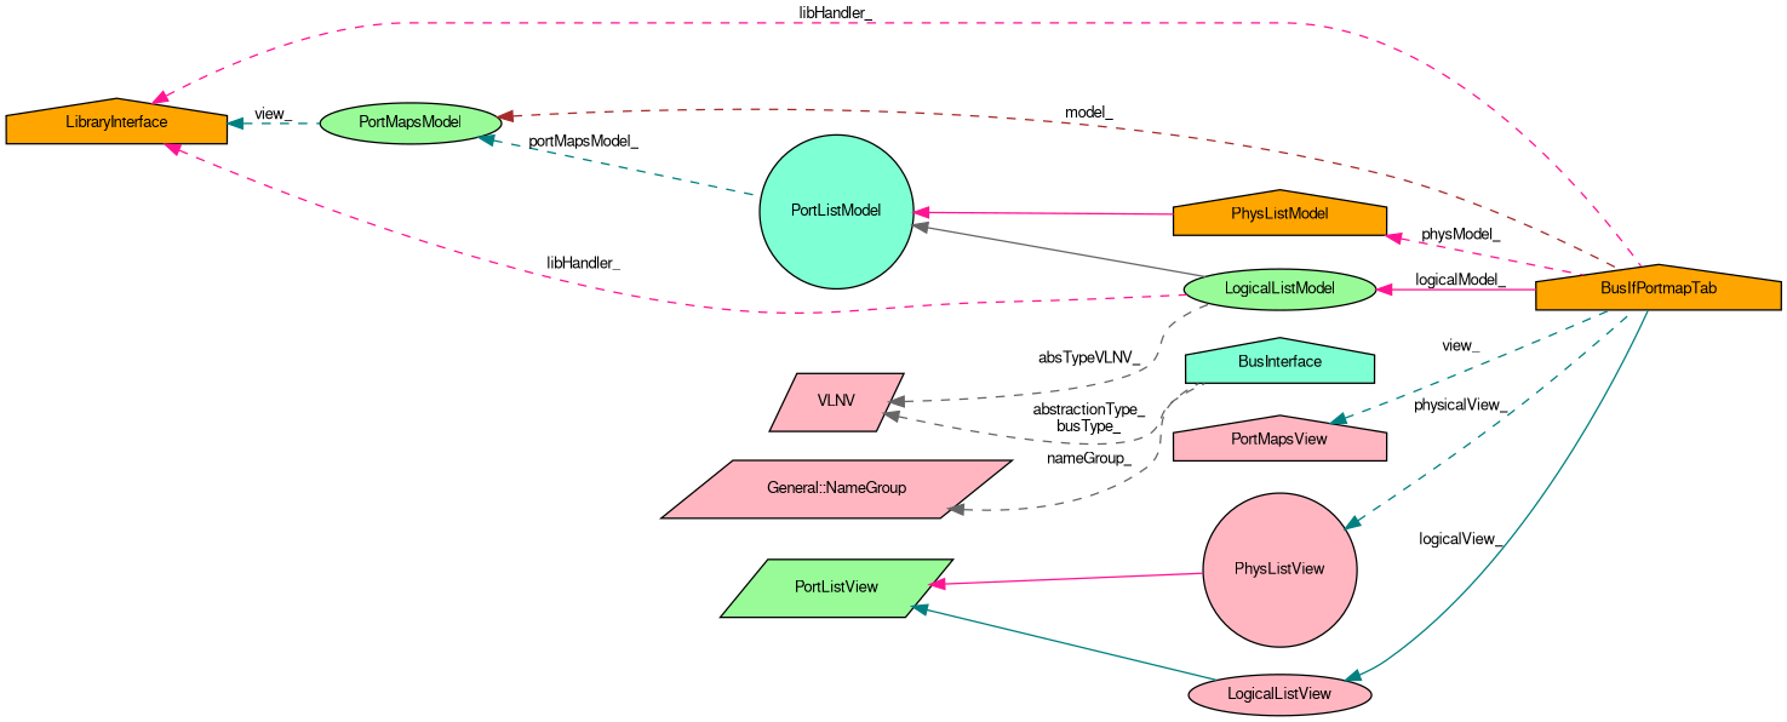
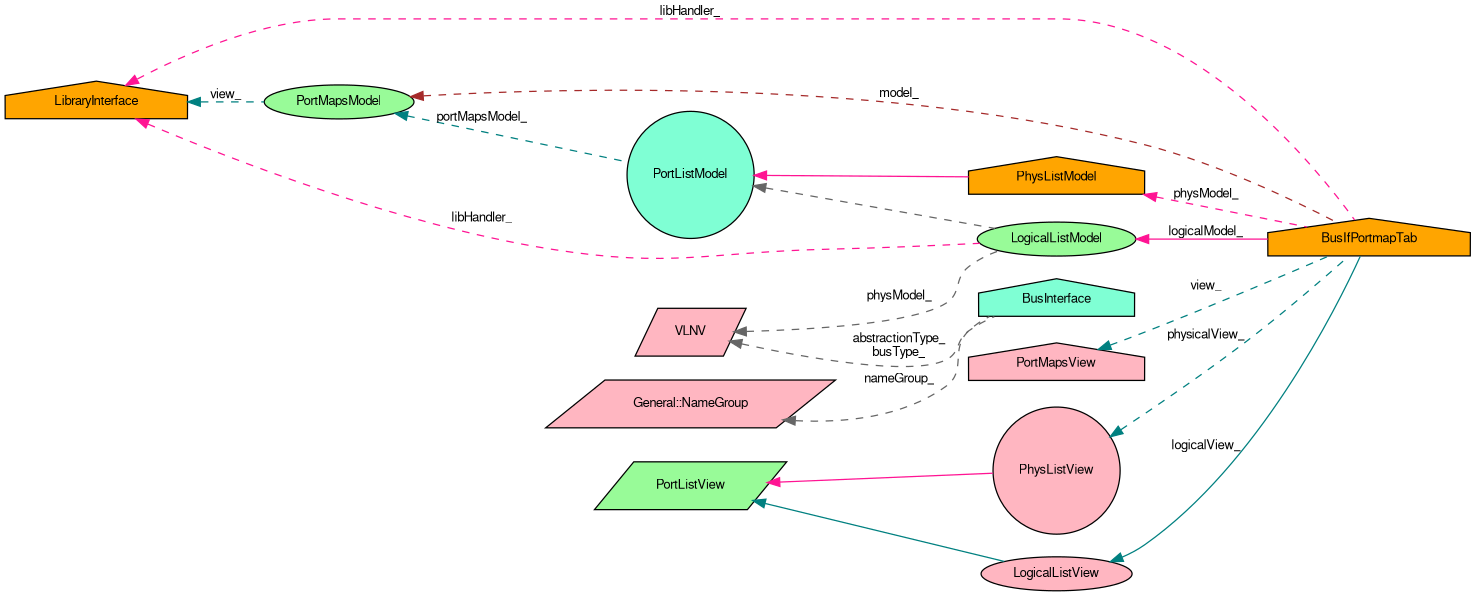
  digraph {
    rankdir=LR
    node [color=black fillcolor=lightpink fontname=FreeSans fontsize=10 shape=house style=filled]
    edge [color=deeppink dir=back fontname=FreeSans fontsize=10 labelfontname=FreeSans labelfontsize=10 style=dashed]
    n1 [fillcolor=orange fontcolor=black height=0.2 label=BusIfPortmapTab width=0.4]
    n2 [fillcolor=orange height=0.2 label=PhysListModel width=0.4]
    n3 [fillcolor=aquamarine height=0.2 label=PortListModel shape=circle width=0.4]
    n4 [fillcolor=palegreen height=0.2 label=LogicalListModel shape=ellipse width=0.4]
    n5 [fillcolor=palegreen height=0.2 label=PortMapsModel shape=ellipse width=0.4]
    n6 [fillcolor=orange height=0.2 label=LibraryInterface width=0.4]
    n7 [height=0.2 label=PortMapsView width=0.4]
    n8 [height=0.2 label=PhysListView shape=circle width=0.4]
    n9 [fillcolor=palegreen height=0.2 label=PortListView shape=parallelogram width=0.4]
    n10 [height=0.2 label=LogicalListView shape=ellipse width=0.4]
    n11 [fillcolor=aquamarine height=0.2 label=BusInterface width=0.4]
    n12 [height=0.2 label="General::NameGroup" shape=parallelogram width=0.4]
    n13 [height=0.2 label=VLNV shape=parallelogram width=0.4]
    n2 -> n1 [label=physModel_]
    n3 -> n2 [style=solid]
-   n3 -> n4 [color=gray40 style=solid]
+   n3 -> n4 [color=gray40]
    n4 -> n1 [label=logicalModel_ style=solid]
    n5 -> n1 [color=brown label=model_]
    n5 -> n3 [color=teal label=portMapsModel_]
    n6 -> n1 [label=libHandler_]
    n6 -> n4 [label=libHandler_]
    n6 -> n5 [color=teal label=view_]
    n7 -> n1 [color=teal label=view_]
    n8 -> n1 [color=teal label=physicalView_]
    n9 -> n8 [style=solid]
    n9 -> n10 [color=teal style=solid]
    n10 -> n1 [color=teal label=logicalView_ style=solid]
    n12 -> n11 [color=gray40 label=nameGroup_]
-   n13 -> n4 [color=gray40 label=absTypeVLNV_]
+   n13 -> n4 [color=gray40 label=physModel_]
    n13 -> n11 [color=gray40 label="abstractionType_\nbusType_"]
  }
